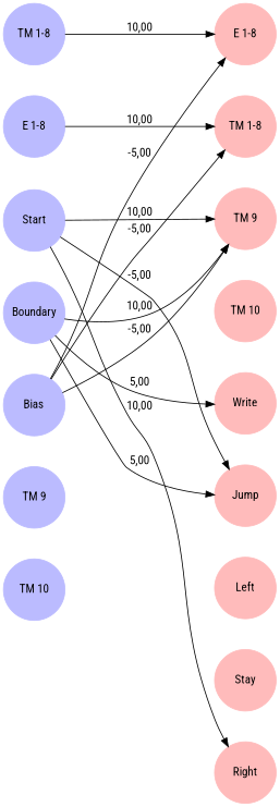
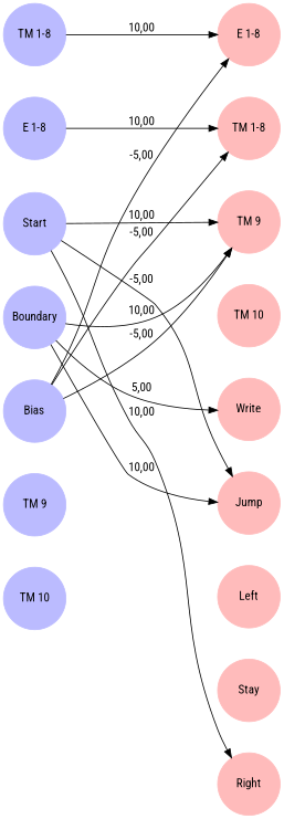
  digraph {
    fontname="Roboto Condensed"
    rankdir=LR
    ranksep=2
    node [color="#FFBBBB" fontname="Roboto Condensed" shape=circle style=filled]
    edge [fontname="Roboto Condensed" style=invis]
    Start [color="#BBBBFF" height=1 width=1]
    Boundary [color="#BBBBFF" height=1 width=1]
    n3 [color="#BBBBFF" height=1 label="E 1-8" width=1]
    n4 [color="#BBBBFF" height=1 label="TM 1-8" width=1]
    n5 [color="#BBBBFF" height=1 label="TM 9" width=1]
    n6 [color="#BBBBFF" height=1 label="TM 10" width=1]
    Bias [color="#BBBBFF" height=1 width=1]
    n8 [height=1 label="E 1-8" width=1]
    n9 [height=1 label="TM 1-8" width=1]
    n10 [height=1 label="TM 9" width=1]
    n11 [height=1 label="TM 10" width=1]
    Write [height=1 width=1]
    Jump [height=1 width=1]
    Left [height=1 width=1]
    Stay [height=1 width=1]
    Right [height=1 width=1]
    subgraph sub_1 {
      rank=same
      Start
      Boundary
      n3
      n4
      n5
      n6
      Bias
    }
    subgraph sub_2 {
      rank=same
      n8
      n9
      n10
      n11
      Write
      Jump
      Left
      Stay
      Right
    }
    Start -> Boundary
    Start -> n10 [label="10,00" style=""]
    Start -> Jump [label="-5,00" style=""]
    Start -> Right [label="10,00" style=""]
    Boundary -> Bias
    Boundary -> n10 [label="10,00" style=""]
    Boundary -> Write [label="5,00" style=""]
-   Boundary -> Jump [label="5,00" style=""]
+   Boundary -> Jump [label="10,00" style=""]
    n3 -> Start
    n3 -> n9 [label="10,00" style=""]
    n4 -> n3
    n4 -> n8 [label="10,00" style=""]
    n5 -> n6
    Bias -> n5
    Bias -> n8 [label="-5,00" style=""]
    Bias -> n9 [label="-5,00" style=""]
    Bias -> n10 [label="-5,00" style=""]
    n8 -> n9
    n8 -> n10
    n8 -> n11
    n8 -> Write
    n8 -> Jump
    n8 -> Left
    n8 -> Stay
    n8 -> Right
    n9 -> n10
    n9 -> n11
    n9 -> Write
    n9 -> Jump
    n9 -> Left
    n9 -> Stay
    n9 -> Right
    n10 -> n11
    n10 -> Write
    n10 -> Jump
    n10 -> Left
    n10 -> Stay
    n10 -> Right
    n11 -> Write
    n11 -> Jump
    n11 -> Left
    n11 -> Stay
    n11 -> Right
    Write -> Jump
    Write -> Left
    Write -> Stay
    Write -> Right
    Jump -> Left
    Jump -> Stay
    Jump -> Right
    Left -> Stay
    Left -> Right
    Stay -> Right
  }
